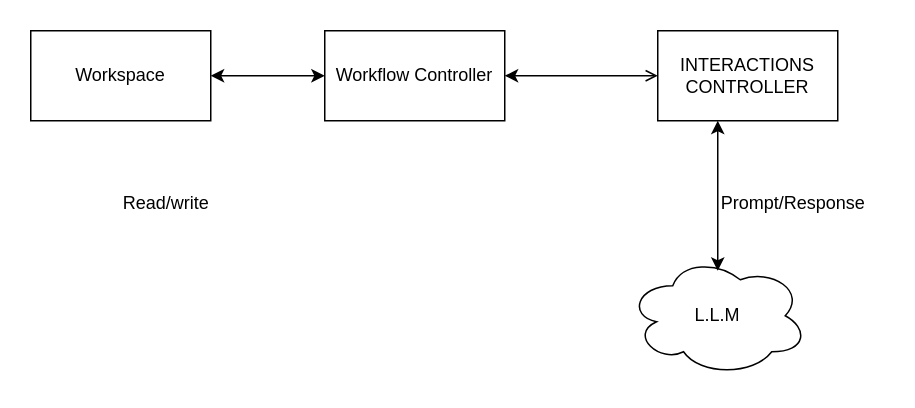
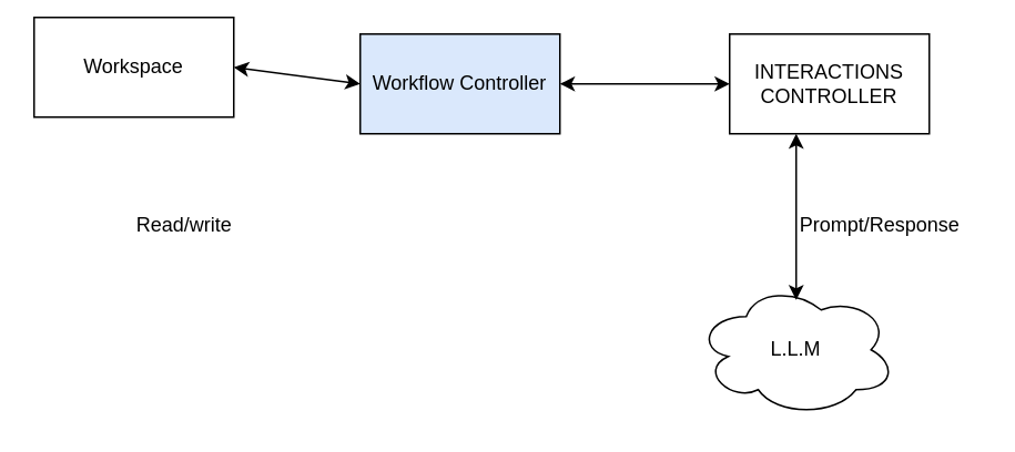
  <mxCell id="0" />
  <mxCell id="1" parent="0" />
  <mxCell id="2" value="L.L.M" style="ellipse;shape=cloud;whiteSpace=wrap;html=1;" vertex="1" parent="1"><mxGeometry x="418" y="170" width="120" height="80" as="geometry" /></mxCell>
  <mxCell id="3" value="INTERACTIONS CONTROLLER" style="rounded=0;whiteSpace=wrap;html=1;" vertex="1" parent="1"><mxGeometry x="438" y="20" width="120" height="60" as="geometry" /></mxCell>
- <mxCell id="4" value="Workflow Controller" style="rounded=0;whiteSpace=wrap;html=1;" vertex="1" parent="1"><mxGeometry x="216" y="20" width="120" height="60" as="geometry" /></mxCell>
- <mxCell id="5" value="Workspace" style="rounded=0;whiteSpace=wrap;html=1;" vertex="1" parent="1"><mxGeometry x="20" y="20" width="120" height="60" as="geometry" /></mxCell>
- <mxCell id="6" value="" style="endArrow=open;startArrow=classic;html=1;rounded=0;exitX=1;exitY=0.5;exitDx=0;exitDy=0;entryX=0;entryY=0.5;entryDx=0;entryDy=0;" edge="1" parent="1" source="4" target="3"><mxGeometry width="50" height="50" relative="1" as="geometry"><mxPoint x="400" y="160" as="sourcePoint" /><mxPoint x="450" y="110" as="targetPoint" /><Array as="points"><mxPoint x="360" y="50" /></Array></mxGeometry></mxCell>
+ <mxCell id="4" value="Workflow Controller" style="rounded=0;whiteSpace=wrap;html=1;fillColor=#dae8fc;" vertex="1" parent="1"><mxGeometry x="216" y="20" width="120" height="60" as="geometry" /></mxCell>
+ <mxCell id="5" value="Workspace" style="rounded=0;whiteSpace=wrap;html=1;" vertex="1" parent="1"><mxGeometry x="20" y="10" width="120" height="60" as="geometry" /></mxCell>
+ <mxCell id="6" value="" style="endArrow=classic;startArrow=classic;html=1;rounded=0;exitX=1;exitY=0.5;exitDx=0;exitDy=0;entryX=0;entryY=0.5;entryDx=0;entryDy=0;" edge="1" parent="1" source="4" target="3"><mxGeometry width="50" height="50" relative="1" as="geometry"><mxPoint x="400" y="160" as="sourcePoint" /><mxPoint x="450" y="110" as="targetPoint" /><Array as="points"><mxPoint x="360" y="50" /></Array></mxGeometry></mxCell>
  <mxCell id="7" value="" style="endArrow=classic;startArrow=classic;html=1;rounded=0;exitX=1;exitY=0.5;exitDx=0;exitDy=0;entryX=0;entryY=0.5;entryDx=0;entryDy=0;" edge="1" parent="1" source="5" target="4"><mxGeometry width="50" height="50" relative="1" as="geometry"><mxPoint x="160" y="49.5" as="sourcePoint" /><mxPoint x="210" y="50" as="targetPoint" /><Array as="points" /></mxGeometry></mxCell>
  <mxCell id="8" value="Read/write" style="text;html=1;align=center;verticalAlign=middle;resizable=0;points=[];autosize=1;strokeColor=none;fillColor=none;" vertex="1" parent="1"><mxGeometry x="70" y="120" width="80" height="30" as="geometry" /></mxCell>
  <mxCell id="9" value="" style="endArrow=classic;startArrow=classic;html=1;rounded=0;entryX=0.5;entryY=1;entryDx=0;entryDy=0;exitX=0.5;exitY=0;exitDx=0;exitDy=0;exitPerimeter=0;" edge="1" parent="1"><mxGeometry width="50" height="50" relative="1" as="geometry"><mxPoint x="478" y="180" as="sourcePoint" /><mxPoint x="478" y="80" as="targetPoint" /><Array as="points" /></mxGeometry></mxCell>
  <mxCell id="10" value="Prompt/Response" style="text;html=1;align=center;verticalAlign=middle;resizable=0;points=[];autosize=1;strokeColor=none;fillColor=none;" vertex="1" parent="1"><mxGeometry x="468" y="120" width="120" height="30" as="geometry" /></mxCell>
